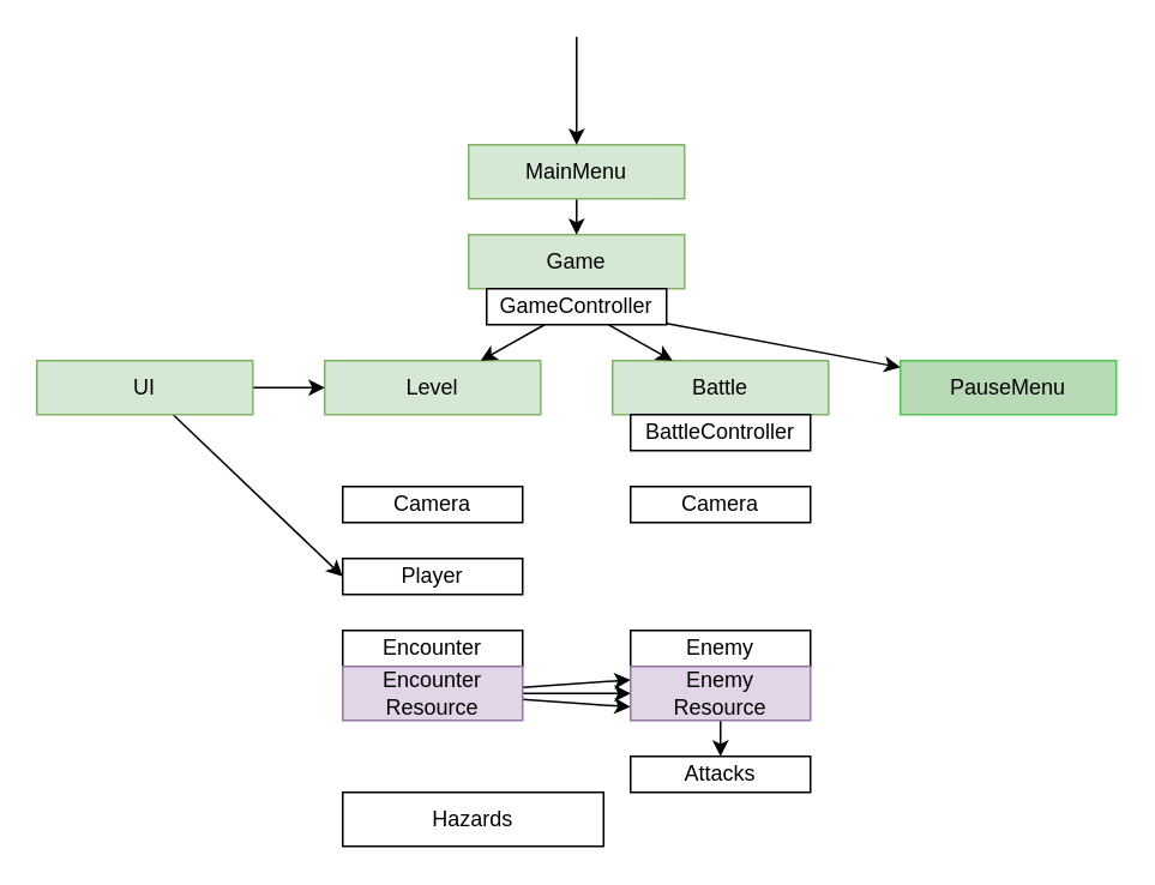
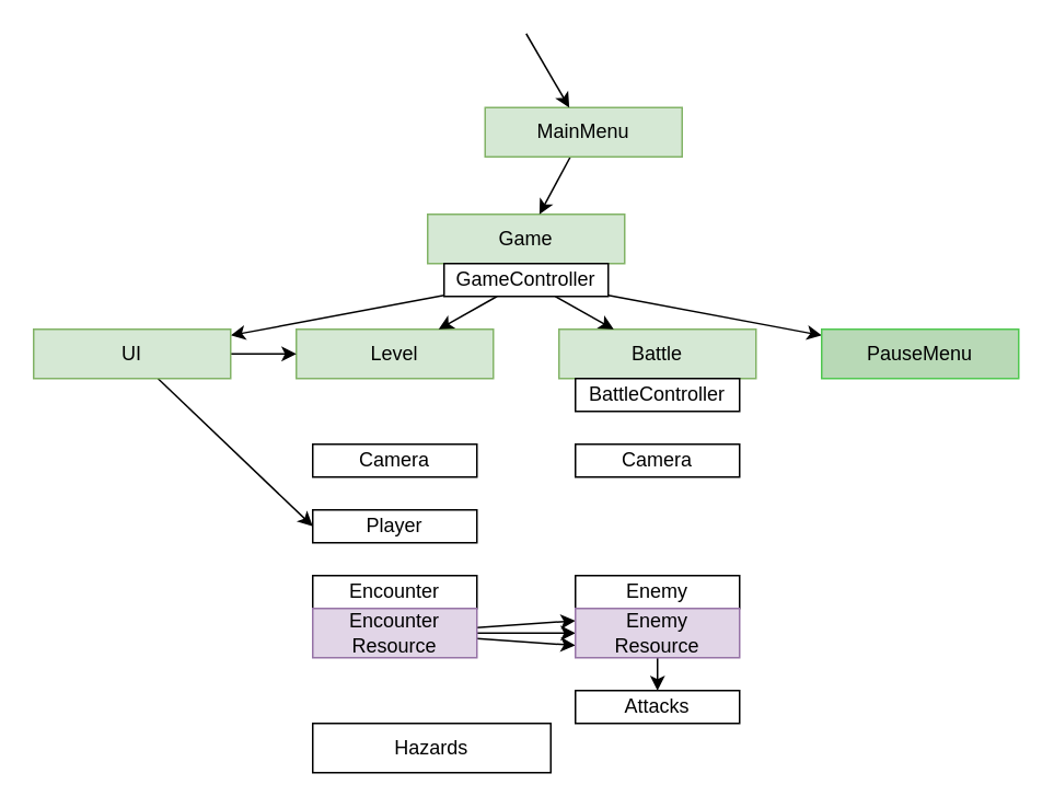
  <mxCell id="0" />
  <mxCell id="1" parent="0" />
  <mxCell id="2" value="Battle" style="rounded=0;whiteSpace=wrap;html=1;fillColor=#d5e8d4;strokeColor=#82b366;" vertex="1" parent="1"><mxGeometry x="340" y="200" width="120" height="30" as="geometry" /></mxCell>
  <mxCell id="3" value="Level" style="rounded=0;whiteSpace=wrap;html=1;fillColor=#d5e8d4;strokeColor=#82b366;" vertex="1" parent="1"><mxGeometry x="180" y="200" width="120" height="30" as="geometry" /></mxCell>
  <mxCell id="4" value="Game" style="rounded=0;whiteSpace=wrap;html=1;fillColor=#d5e8d4;strokeColor=#82b366;" vertex="1" parent="1"><mxGeometry x="260" y="130" width="120" height="30" as="geometry" /></mxCell>
  <mxCell id="5" style="edgeStyle=none;rounded=0;orthogonalLoop=1;jettySize=auto;html=1;" edge="1" parent="1" source="9" target="2"><mxGeometry relative="1" as="geometry" /></mxCell>
  <mxCell id="6" style="edgeStyle=none;rounded=0;orthogonalLoop=1;jettySize=auto;html=1;" edge="1" parent="1" source="9" target="3"><mxGeometry relative="1" as="geometry" /></mxCell>
+ <mxCell id="7" style="edgeStyle=none;rounded=0;orthogonalLoop=1;jettySize=auto;html=1;" edge="1" parent="1" source="9" target="29"><mxGeometry relative="1" as="geometry" /></mxCell>
  <mxCell id="8" style="edgeStyle=none;rounded=0;orthogonalLoop=1;jettySize=auto;html=1;" edge="1" parent="1" source="9" target="26"><mxGeometry relative="1" as="geometry" /></mxCell>
  <mxCell id="9" value="GameController" style="rounded=0;whiteSpace=wrap;html=1;" vertex="1" parent="1"><mxGeometry x="270" y="160" width="100" height="20" as="geometry" /></mxCell>
  <mxCell id="10" value="BattleController" style="rounded=0;whiteSpace=wrap;html=1;" vertex="1" parent="1"><mxGeometry x="350" y="230" width="100" height="20" as="geometry" /></mxCell>
  <mxCell id="11" value="Encounter" style="rounded=0;whiteSpace=wrap;html=1;" vertex="1" parent="1"><mxGeometry x="190" y="350" width="100" height="20" as="geometry" /></mxCell>
  <mxCell id="12" value="Enemy" style="rounded=0;whiteSpace=wrap;html=1;" vertex="1" parent="1"><mxGeometry x="350" y="350" width="100" height="20" as="geometry" /></mxCell>
  <mxCell id="13" style="edgeStyle=none;rounded=0;orthogonalLoop=1;jettySize=auto;html=1;entryX=0;entryY=0.25;entryDx=0;entryDy=0;" edge="1" parent="1" source="16" target="18"><mxGeometry relative="1" as="geometry" /></mxCell>
  <mxCell id="14" style="edgeStyle=none;rounded=0;orthogonalLoop=1;jettySize=auto;html=1;entryX=0;entryY=0.75;entryDx=0;entryDy=0;" edge="1" parent="1" source="16" target="18"><mxGeometry relative="1" as="geometry" /></mxCell>
  <mxCell id="15" style="edgeStyle=none;rounded=0;orthogonalLoop=1;jettySize=auto;html=1;entryX=0;entryY=0.5;entryDx=0;entryDy=0;" edge="1" parent="1" source="16" target="18"><mxGeometry relative="1" as="geometry" /></mxCell>
  <mxCell id="16" value="Encounter&lt;br&gt;Resource" style="rounded=0;whiteSpace=wrap;html=1;fillColor=#e1d5e7;strokeColor=#9673a6;" vertex="1" parent="1"><mxGeometry x="190" y="370" width="100" height="30" as="geometry" /></mxCell>
  <mxCell id="17" style="edgeStyle=none;rounded=0;orthogonalLoop=1;jettySize=auto;html=1;" edge="1" parent="1" source="18" target="20"><mxGeometry relative="1" as="geometry" /></mxCell>
  <mxCell id="18" value="Enemy&lt;br&gt;Resource" style="rounded=0;whiteSpace=wrap;html=1;fillColor=#e1d5e7;strokeColor=#9673a6;" vertex="1" parent="1"><mxGeometry x="350" y="370" width="100" height="30" as="geometry" /></mxCell>
  <mxCell id="19" value="Player" style="rounded=0;whiteSpace=wrap;html=1;" vertex="1" parent="1"><mxGeometry x="190" y="310" width="100" height="20" as="geometry" /></mxCell>
  <mxCell id="20" value="Attacks" style="rounded=0;whiteSpace=wrap;html=1;" vertex="1" parent="1"><mxGeometry x="350" y="420" width="100" height="20" as="geometry" /></mxCell>
  <mxCell id="21" value="Camera" style="rounded=0;whiteSpace=wrap;html=1;" vertex="1" parent="1"><mxGeometry x="190" y="270" width="100" height="20" as="geometry" /></mxCell>
  <mxCell id="22" value="Camera" style="rounded=0;whiteSpace=wrap;html=1;" vertex="1" parent="1"><mxGeometry x="350" y="270" width="100" height="20" as="geometry" /></mxCell>
  <mxCell id="23" style="edgeStyle=none;rounded=0;orthogonalLoop=1;jettySize=auto;html=1;" edge="1" parent="1" source="24" target="4"><mxGeometry relative="1" as="geometry" /></mxCell>
- <mxCell id="24" value="MainMenu" style="rounded=0;whiteSpace=wrap;html=1;fillColor=#d5e8d4;strokeColor=#82b366;" vertex="1" parent="1"><mxGeometry x="260" width="120" height="30" as="geometry" y="80" /></mxCell>
+ <mxCell id="24" value="MainMenu" style="rounded=0;whiteSpace=wrap;html=1;fillColor=#d5e8d4;strokeColor=#82b366;" vertex="1" parent="1"><mxGeometry x="295" y="65" width="120" height="30" as="geometry" /></mxCell>
  <mxCell id="25" style="edgeStyle=none;rounded=0;orthogonalLoop=1;jettySize=auto;html=1;" edge="1" parent="1" target="24"><mxGeometry relative="1" as="geometry"><mxPoint x="320" y="20" as="sourcePoint" /></mxGeometry></mxCell>
  <mxCell id="26" value="PauseMenu" style="rounded=0;whiteSpace=wrap;html=1;strokeColor=#50C750;fillColor=#B8D9B6;" vertex="1" parent="1"><mxGeometry x="500" y="200" width="120" height="30" as="geometry" /></mxCell>
  <mxCell id="27" style="edgeStyle=none;rounded=0;orthogonalLoop=1;jettySize=auto;html=1;" edge="1" parent="1" source="29" target="3"><mxGeometry relative="1" as="geometry" /></mxCell>
  <mxCell id="28" style="edgeStyle=none;rounded=0;orthogonalLoop=1;jettySize=auto;html=1;entryX=0;entryY=0.5;entryDx=0;entryDy=0;" edge="1" parent="1" source="29" target="19"><mxGeometry relative="1" as="geometry" /></mxCell>
  <mxCell id="29" value="UI" style="rounded=0;whiteSpace=wrap;html=1;fillColor=#d5e8d4;strokeColor=#82b366;" vertex="1" parent="1"><mxGeometry x="20" y="200" width="120" height="30" as="geometry" /></mxCell>
  <mxCell id="30" value="Hazards" style="rounded=0;whiteSpace=wrap;html=1;" vertex="1" parent="1"><mxGeometry x="190" y="440" width="145" height="30" as="geometry" /></mxCell>
